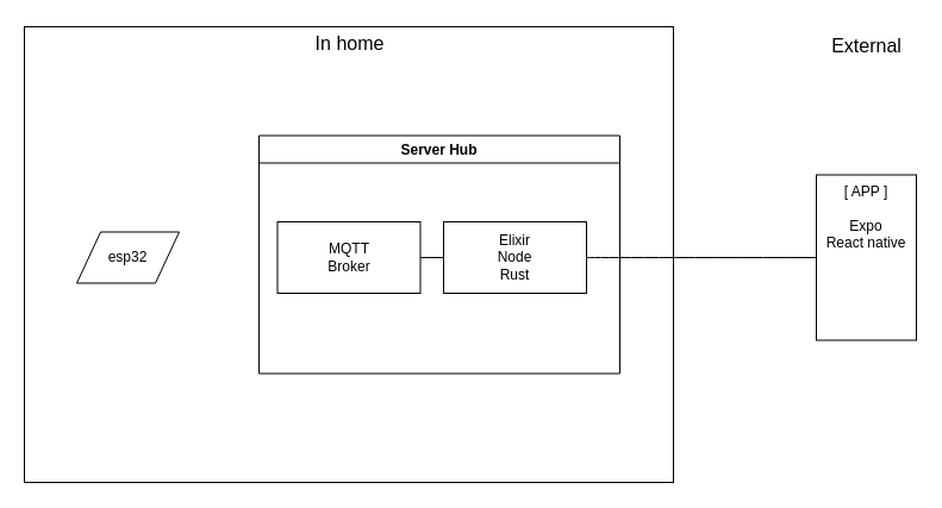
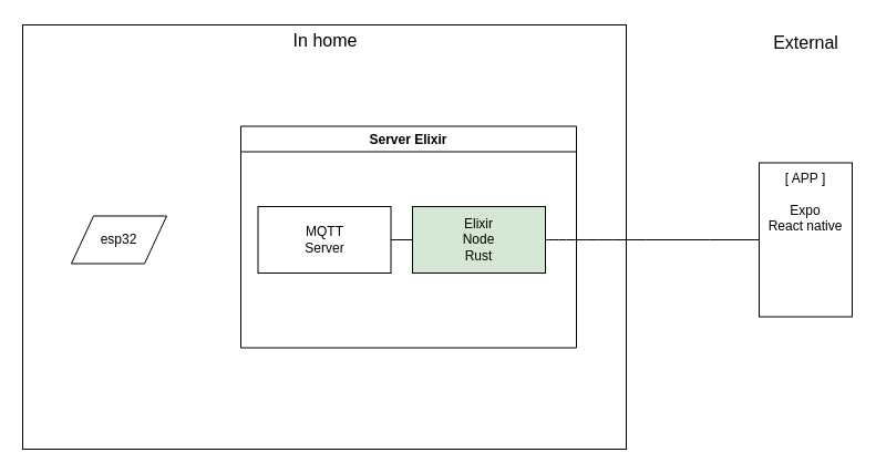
  <mxCell id="0" />
  <mxCell id="1" parent="0" />
  <mxCell id="2" value="" style="rounded=0;whiteSpace=wrap;html=1;" vertex="1" parent="1"><mxGeometry x="20" y="22" width="545" height="383" as="geometry" /></mxCell>
  <mxCell id="3" value="In home" style="text;html=1;align=center;verticalAlign=middle;resizable=0;points=[];autosize=1;strokeColor=none;fillColor=none;fontSize=16;" vertex="1" parent="1"><mxGeometry x="254.5" y="20" width="76" height="31" as="geometry" /></mxCell>
  <mxCell id="4" value="esp32" style="shape=parallelogram;perimeter=parallelogramPerimeter;whiteSpace=wrap;html=1;fixedSize=1;" vertex="1" parent="1"><mxGeometry x="64" y="194.5" width="86" height="43" as="geometry" /></mxCell>
- <mxCell id="5" value="Server Hub" style="swimlane;" vertex="1" parent="1"><mxGeometry x="217" y="113.5" width="303" height="200" as="geometry" /></mxCell>
- <mxCell id="6" value="Elixir&lt;br&gt;Node&lt;br&gt;Rust" style="rounded=0;whiteSpace=wrap;html=1;" vertex="1" parent="5"><mxGeometry x="155" y="72.5" width="120" height="60" as="geometry" /></mxCell>
+ <mxCell id="5" value="Server Elixir" style="swimlane;" vertex="1" parent="1"><mxGeometry x="217" y="113.5" width="303" height="200" as="geometry" /></mxCell>
+ <mxCell id="6" value="Elixir&lt;br&gt;Node&lt;br&gt;Rust" style="rounded=0;whiteSpace=wrap;html=1;fillColor=#d5e8d4;" vertex="1" parent="5"><mxGeometry x="155" y="72.5" width="120" height="60" as="geometry" /></mxCell>
  <mxCell id="7" style="edgeStyle=none;curved=1;rounded=0;orthogonalLoop=1;jettySize=auto;html=1;exitX=1;exitY=0.5;exitDx=0;exitDy=0;entryX=0;entryY=0.5;entryDx=0;entryDy=0;fontSize=12;startSize=8;endSize=8;endArrow=none;endFill=0;" edge="1" parent="5" source="8" target="6"><mxGeometry relative="1" as="geometry" /></mxCell>
- <mxCell id="8" value="MQTT&lt;br&gt;Broker" style="rounded=0;whiteSpace=wrap;html=1;" vertex="1" parent="5"><mxGeometry x="15.5" y="72.5" width="120" height="60" as="geometry" /></mxCell>
+ <mxCell id="8" value="MQTT&lt;br&gt;Server" style="rounded=0;whiteSpace=wrap;html=1;" vertex="1" parent="5"><mxGeometry x="15.5" y="72.5" width="120" height="60" as="geometry" /></mxCell>
  <mxCell id="9" value="[ APP ]&lt;br&gt;&lt;br&gt;Expo&lt;br&gt;React native" style="rounded=0;whiteSpace=wrap;html=1;verticalAlign=top;" vertex="1" parent="1"><mxGeometry x="685" y="146.5" width="84" height="139" as="geometry" /></mxCell>
  <mxCell id="10" style="edgeStyle=none;curved=1;rounded=0;orthogonalLoop=1;jettySize=auto;html=1;exitX=1;exitY=0.5;exitDx=0;exitDy=0;entryX=0;entryY=0.5;entryDx=0;entryDy=0;fontSize=12;startSize=8;endSize=8;endArrow=none;endFill=0;" edge="1" parent="1" source="6" target="9"><mxGeometry relative="1" as="geometry" /></mxCell>
  <mxCell id="11" value="External" style="text;html=1;align=center;verticalAlign=middle;resizable=0;points=[];autosize=1;strokeColor=none;fillColor=none;fontSize=16;" vertex="1" parent="1"><mxGeometry x="688.5" y="22" width="77" height="31" as="geometry" /></mxCell>
